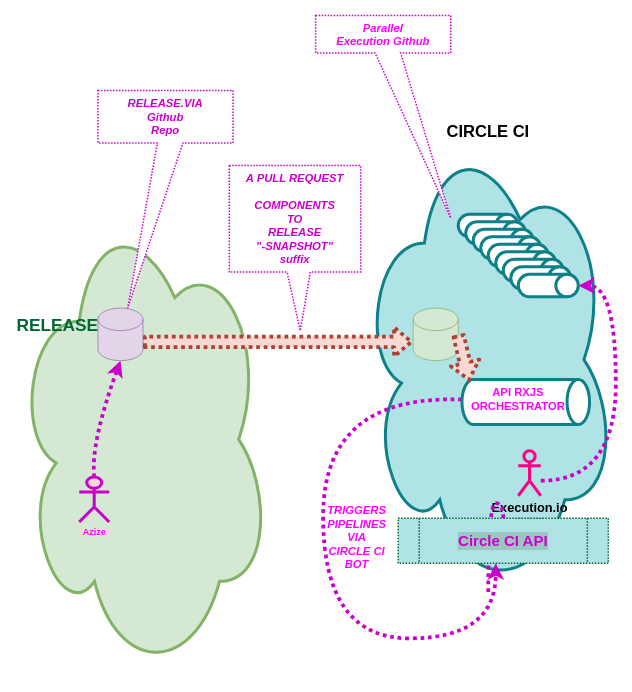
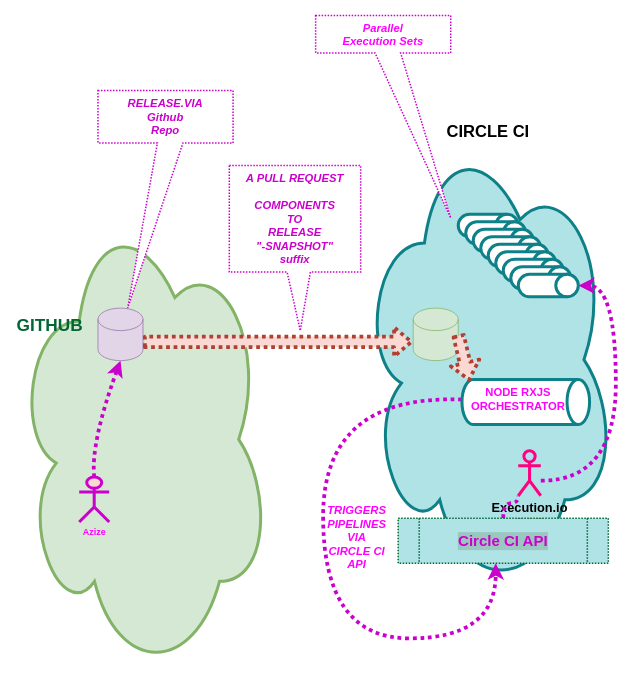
  <mxCell id="0" />
  <mxCell id="1" parent="0" />
  <mxCell id="2" value="&lt;div&gt;&lt;font size=&quot;1&quot;&gt;&lt;b style=&quot;font-size: 22px&quot;&gt;CIRCLE CI&lt;/b&gt;&lt;/font&gt;&lt;/div&gt;&lt;div&gt;&lt;font size=&quot;1&quot;&gt;&lt;b style=&quot;font-size: 22px&quot;&gt;&lt;br&gt;&lt;/b&gt;&lt;/font&gt;&lt;/div&gt;&lt;div&gt;&lt;font size=&quot;1&quot;&gt;&lt;b style=&quot;font-size: 22px&quot;&gt;&lt;br&gt;&lt;/b&gt;&lt;/font&gt;&lt;/div&gt;&lt;div&gt;&lt;font size=&quot;1&quot;&gt;&lt;b style=&quot;font-size: 22px&quot;&gt;&lt;br&gt;&lt;/b&gt;&lt;/font&gt;&lt;/div&gt;&lt;div&gt;&lt;font size=&quot;1&quot;&gt;&lt;b style=&quot;font-size: 22px&quot;&gt;&lt;br&gt;&lt;/b&gt;&lt;/font&gt;&lt;/div&gt;&lt;div&gt;&lt;font size=&quot;1&quot;&gt;&lt;b style=&quot;font-size: 22px&quot;&gt;&lt;br&gt;&lt;/b&gt;&lt;/font&gt;&lt;/div&gt;&lt;div&gt;&lt;font size=&quot;1&quot;&gt;&lt;b style=&quot;font-size: 22px&quot;&gt;&lt;br&gt;&lt;/b&gt;&lt;/font&gt;&lt;/div&gt;&lt;div&gt;&lt;font size=&quot;1&quot;&gt;&lt;b style=&quot;font-size: 22px&quot;&gt;&lt;br&gt;&lt;/b&gt;&lt;/font&gt;&lt;/div&gt;&lt;div&gt;&lt;font size=&quot;1&quot;&gt;&lt;b style=&quot;font-size: 22px&quot;&gt;&lt;br&gt;&lt;/b&gt;&lt;/font&gt;&lt;/div&gt;&lt;div&gt;&lt;font size=&quot;1&quot;&gt;&lt;b style=&quot;font-size: 22px&quot;&gt;&lt;br&gt;&lt;/b&gt;&lt;/font&gt;&lt;/div&gt;&lt;div&gt;&lt;font size=&quot;1&quot;&gt;&lt;b style=&quot;font-size: 22px&quot;&gt;&lt;br&gt;&lt;/b&gt;&lt;/font&gt;&lt;/div&gt;&lt;div&gt;&lt;font size=&quot;1&quot;&gt;&lt;b style=&quot;font-size: 22px&quot;&gt;&lt;br&gt;&lt;/b&gt;&lt;/font&gt;&lt;/div&gt;&lt;div&gt;&lt;font size=&quot;1&quot;&gt;&lt;b style=&quot;font-size: 22px&quot;&gt;&lt;br&gt;&lt;/b&gt;&lt;/font&gt;&lt;/div&gt;&lt;div&gt;&lt;font size=&quot;1&quot;&gt;&lt;b style=&quot;font-size: 22px&quot;&gt;&lt;br&gt;&lt;/b&gt;&lt;/font&gt;&lt;/div&gt;&lt;div&gt;&lt;font size=&quot;1&quot;&gt;&lt;b style=&quot;font-size: 22px&quot;&gt;&lt;br&gt;&lt;/b&gt;&lt;/font&gt;&lt;/div&gt;&lt;div&gt;&lt;font size=&quot;1&quot;&gt;&lt;b style=&quot;font-size: 22px&quot;&gt;&lt;br&gt;&lt;/b&gt;&lt;/font&gt;&lt;/div&gt;&lt;div&gt;&lt;font size=&quot;1&quot;&gt;&lt;b style=&quot;font-size: 22px&quot;&gt;&lt;br&gt;&lt;/b&gt;&lt;/font&gt;&lt;/div&gt;&lt;div&gt;&lt;font size=&quot;1&quot;&gt;&lt;b style=&quot;font-size: 22px&quot;&gt;&lt;br&gt;&lt;/b&gt;&lt;/font&gt;&lt;/div&gt;&lt;div&gt;&lt;font size=&quot;1&quot;&gt;&lt;b style=&quot;font-size: 22px&quot;&gt;&lt;br&gt;&lt;/b&gt;&lt;/font&gt;&lt;/div&gt;&lt;div&gt;&lt;font size=&quot;1&quot;&gt;&lt;b style=&quot;font-size: 22px&quot;&gt;&lt;br&gt;&lt;/b&gt;&lt;/font&gt;&lt;/div&gt;&lt;div&gt;&lt;font size=&quot;1&quot;&gt;&lt;b style=&quot;font-size: 22px&quot;&gt;&lt;br&gt;&lt;/b&gt;&lt;/font&gt;&lt;/div&gt;&lt;div&gt;&lt;font size=&quot;1&quot;&gt;&lt;b style=&quot;font-size: 22px&quot;&gt;&lt;br&gt;&lt;/b&gt;&lt;/font&gt;&lt;/div&gt;&lt;div&gt;&lt;font size=&quot;1&quot;&gt;&lt;b style=&quot;font-size: 22px&quot;&gt;&lt;br&gt;&lt;/b&gt;&lt;/font&gt;&lt;/div&gt;&lt;div&gt;&lt;font size=&quot;1&quot;&gt;&lt;b style=&quot;font-size: 22px&quot;&gt;&lt;br&gt;&lt;/b&gt;&lt;/font&gt;&lt;/div&gt;" style="ellipse;shape=cloud;whiteSpace=wrap;html=1;strokeColor=#0e8088;strokeWidth=4;fillColor=#b0e3e6;" vertex="1" parent="1"><mxGeometry x="480" y="167.5" width="340" height="622.5" as="geometry" /></mxCell>
- <mxCell id="3" value="&lt;div style=&quot;font-size: 23px&quot;&gt;&lt;font style=&quot;font-size: 23px&quot; color=&quot;#006633&quot;&gt;&lt;b&gt;RELEASE&lt;/b&gt;&lt;/font&gt;&lt;/div&gt;&lt;div style=&quot;font-size: 23px&quot;&gt;&lt;font style=&quot;font-size: 23px&quot; color=&quot;#006633&quot;&gt;&lt;b&gt;&lt;br&gt;&lt;/b&gt;&lt;/font&gt;&lt;/div&gt;&lt;div style=&quot;font-size: 23px&quot;&gt;&lt;font style=&quot;font-size: 23px&quot; color=&quot;#006633&quot;&gt;&lt;b&gt;&lt;br&gt;&lt;/b&gt;&lt;/font&gt;&lt;/div&gt;&lt;div style=&quot;font-size: 23px&quot;&gt;&lt;font style=&quot;font-size: 23px&quot; color=&quot;#006633&quot;&gt;&lt;b&gt;&lt;br&gt;&lt;/b&gt;&lt;/font&gt;&lt;/div&gt;&lt;div style=&quot;font-size: 23px&quot;&gt;&lt;font style=&quot;font-size: 23px&quot; color=&quot;#006633&quot;&gt;&lt;b&gt;&lt;br&gt;&lt;/b&gt;&lt;/font&gt;&lt;/div&gt;&lt;div style=&quot;font-size: 23px&quot;&gt;&lt;font style=&quot;font-size: 23px&quot; color=&quot;#006633&quot;&gt;&lt;b&gt;&lt;br&gt;&lt;/b&gt;&lt;/font&gt;&lt;/div&gt;&lt;div style=&quot;font-size: 23px&quot;&gt;&lt;font style=&quot;font-size: 23px&quot; color=&quot;#006633&quot;&gt;&lt;b&gt;&lt;br&gt;&lt;/b&gt;&lt;/font&gt;&lt;/div&gt;&lt;div style=&quot;font-size: 23px&quot;&gt;&lt;font style=&quot;font-size: 23px&quot; color=&quot;#006633&quot;&gt;&lt;b&gt;&lt;br&gt;&lt;/b&gt;&lt;/font&gt;&lt;/div&gt;&lt;div style=&quot;font-size: 23px&quot;&gt;&lt;font style=&quot;font-size: 23px&quot; color=&quot;#006633&quot;&gt;&lt;b&gt;&lt;br&gt;&lt;/b&gt;&lt;/font&gt;&lt;/div&gt;&lt;div style=&quot;font-size: 23px&quot;&gt;&lt;font style=&quot;font-size: 23px&quot; color=&quot;#006633&quot;&gt;&lt;b&gt;&lt;br&gt;&lt;/b&gt;&lt;/font&gt;&lt;/div&gt;&lt;div style=&quot;font-size: 23px&quot;&gt;&lt;font style=&quot;font-size: 23px&quot; color=&quot;#006633&quot;&gt;&lt;b&gt;&lt;br&gt;&lt;/b&gt;&lt;/font&gt;&lt;/div&gt;&lt;div style=&quot;font-size: 23px&quot;&gt;&lt;font style=&quot;font-size: 23px&quot; color=&quot;#006633&quot;&gt;&lt;b&gt;&lt;br&gt;&lt;/b&gt;&lt;/font&gt;&lt;/div&gt;" style="ellipse;shape=cloud;whiteSpace=wrap;html=1;strokeColor=#82b366;strokeWidth=4;fillColor=#d5e8d4;align=left;" vertex="1" parent="1"><mxGeometry x="20" y="270" width="340" height="630" as="geometry" /></mxCell>
+ <mxCell id="3" value="&lt;div style=&quot;font-size: 23px&quot;&gt;&lt;font style=&quot;font-size: 23px&quot; color=&quot;#006633&quot;&gt;&lt;b&gt;GITHUB&lt;/b&gt;&lt;/font&gt;&lt;/div&gt;&lt;div style=&quot;font-size: 23px&quot;&gt;&lt;font style=&quot;font-size: 23px&quot; color=&quot;#006633&quot;&gt;&lt;b&gt;&lt;br&gt;&lt;/b&gt;&lt;/font&gt;&lt;/div&gt;&lt;div style=&quot;font-size: 23px&quot;&gt;&lt;font style=&quot;font-size: 23px&quot; color=&quot;#006633&quot;&gt;&lt;b&gt;&lt;br&gt;&lt;/b&gt;&lt;/font&gt;&lt;/div&gt;&lt;div style=&quot;font-size: 23px&quot;&gt;&lt;font style=&quot;font-size: 23px&quot; color=&quot;#006633&quot;&gt;&lt;b&gt;&lt;br&gt;&lt;/b&gt;&lt;/font&gt;&lt;/div&gt;&lt;div style=&quot;font-size: 23px&quot;&gt;&lt;font style=&quot;font-size: 23px&quot; color=&quot;#006633&quot;&gt;&lt;b&gt;&lt;br&gt;&lt;/b&gt;&lt;/font&gt;&lt;/div&gt;&lt;div style=&quot;font-size: 23px&quot;&gt;&lt;font style=&quot;font-size: 23px&quot; color=&quot;#006633&quot;&gt;&lt;b&gt;&lt;br&gt;&lt;/b&gt;&lt;/font&gt;&lt;/div&gt;&lt;div style=&quot;font-size: 23px&quot;&gt;&lt;font style=&quot;font-size: 23px&quot; color=&quot;#006633&quot;&gt;&lt;b&gt;&lt;br&gt;&lt;/b&gt;&lt;/font&gt;&lt;/div&gt;&lt;div style=&quot;font-size: 23px&quot;&gt;&lt;font style=&quot;font-size: 23px&quot; color=&quot;#006633&quot;&gt;&lt;b&gt;&lt;br&gt;&lt;/b&gt;&lt;/font&gt;&lt;/div&gt;&lt;div style=&quot;font-size: 23px&quot;&gt;&lt;font style=&quot;font-size: 23px&quot; color=&quot;#006633&quot;&gt;&lt;b&gt;&lt;br&gt;&lt;/b&gt;&lt;/font&gt;&lt;/div&gt;&lt;div style=&quot;font-size: 23px&quot;&gt;&lt;font style=&quot;font-size: 23px&quot; color=&quot;#006633&quot;&gt;&lt;b&gt;&lt;br&gt;&lt;/b&gt;&lt;/font&gt;&lt;/div&gt;&lt;div style=&quot;font-size: 23px&quot;&gt;&lt;font style=&quot;font-size: 23px&quot; color=&quot;#006633&quot;&gt;&lt;b&gt;&lt;br&gt;&lt;/b&gt;&lt;/font&gt;&lt;/div&gt;&lt;div style=&quot;font-size: 23px&quot;&gt;&lt;font style=&quot;font-size: 23px&quot; color=&quot;#006633&quot;&gt;&lt;b&gt;&lt;br&gt;&lt;/b&gt;&lt;/font&gt;&lt;/div&gt;" style="ellipse;shape=cloud;whiteSpace=wrap;html=1;strokeColor=#82b366;strokeWidth=4;fillColor=#d5e8d4;align=left;" vertex="1" parent="1"><mxGeometry x="20" y="270" width="340" height="630" as="geometry" /></mxCell>
  <mxCell id="4" value="" style="shape=cylinder3;whiteSpace=wrap;html=1;boundedLbl=1;backgroundOutline=1;size=15;fillColor=#e1d5e7;strokeColor=#9673a6;" vertex="1" parent="1"><mxGeometry x="130" y="410" width="60" height="70" as="geometry" /></mxCell>
  <mxCell id="5" value="&lt;font&gt;&lt;b&gt;Azize&lt;/b&gt;&lt;/font&gt;" style="shape=umlActor;verticalLabelPosition=bottom;verticalAlign=top;html=1;outlineConnect=0;strokeWidth=4;fillColor=#fad9d5;fontColor=#FF00FF;strokeColor=#CC00CC;" vertex="1" parent="1"><mxGeometry x="105" y="635" width="40" height="60" as="geometry" /></mxCell>
  <mxCell id="6" value="" style="curved=1;endArrow=classic;html=1;strokeWidth=5;dashed=1;dashPattern=1 1;fillColor=#fad9d5;entryX=0.5;entryY=1;entryDx=0;entryDy=0;entryPerimeter=0;exitX=0.5;exitY=0;exitDx=0;exitDy=0;exitPerimeter=0;strokeColor=#CC00CC;" edge="1" parent="1" source="5" target="4"><mxGeometry width="50" height="50" relative="1" as="geometry"><mxPoint x="149" y="680" as="sourcePoint" /><mxPoint x="234.737" y="510" as="targetPoint" /><Array as="points"><mxPoint x="120" y="590" /></Array></mxGeometry></mxCell>
  <mxCell id="7" value="" style="shape=flexArrow;endArrow=classic;html=1;dashed=1;dashPattern=1 1;strokeWidth=5;strokeColor=#ae4132;exitX=1;exitY=0;exitDx=0;exitDy=45;exitPerimeter=0;fillColor=#fad9d5;entryX=0;entryY=0;entryDx=0;entryDy=45;entryPerimeter=0;" edge="1" parent="1" source="4" target="12"><mxGeometry width="50" height="50" relative="1" as="geometry"><mxPoint x="190" y="470" as="sourcePoint" /><mxPoint x="570" y="510" as="targetPoint" /><Array as="points" /></mxGeometry></mxCell>
  <mxCell id="8" style="edgeStyle=orthogonalEdgeStyle;rounded=0;orthogonalLoop=1;jettySize=auto;html=1;strokeColor=#CC00CC;strokeWidth=5;fontSize=15;fontColor=#FF00FF;curved=1;dashed=1;dashPattern=1 1;" edge="1" parent="1" source="9" target="19"><mxGeometry relative="1" as="geometry"><Array as="points"><mxPoint x="430" y="525" /><mxPoint x="430" y="850" /><mxPoint x="660" y="850" /></Array></mxGeometry></mxCell>
  <mxCell id="9" value="" style="shape=cylinder3;whiteSpace=wrap;html=1;boundedLbl=1;backgroundOutline=1;size=15;strokeColor=#0E8088;strokeWidth=4;rotation=90;" vertex="1" parent="1"><mxGeometry x="670" y="450" width="60" height="170" as="geometry" /></mxCell>
  <mxCell id="10" value="" style="shape=cylinder3;whiteSpace=wrap;html=1;boundedLbl=1;backgroundOutline=1;size=15;strokeColor=#0E8088;strokeWidth=4;rotation=90;" vertex="1" parent="1"><mxGeometry x="635" y="260" width="30" height="80" as="geometry" /></mxCell>
- <mxCell id="11" value="&lt;font color=&quot;#FF00FF&quot;&gt;&lt;i&gt;&lt;b&gt;Parallel&lt;br&gt;Execution Github&lt;/b&gt;&lt;/i&gt;&lt;/font&gt;" style="shape=callout;whiteSpace=wrap;html=1;perimeter=calloutPerimeter;strokeWidth=2;align=center;position2=1;base=34;size=220;position=0.44;dashed=1;dashPattern=1 1;strokeColor=#CC00CC;fontSize=15;" vertex="1" parent="1"><mxGeometry x="420" y="20" width="180" height="270" as="geometry" /></mxCell>
+ <mxCell id="11" value="&lt;font color=&quot;#FF00FF&quot;&gt;&lt;i&gt;&lt;b&gt;Parallel&lt;br&gt;Execution Sets&lt;/b&gt;&lt;/i&gt;&lt;/font&gt;" style="shape=callout;whiteSpace=wrap;html=1;perimeter=calloutPerimeter;strokeWidth=2;align=center;position2=1;base=34;size=220;position=0.44;dashed=1;dashPattern=1 1;strokeColor=#CC00CC;fontSize=15;" vertex="1" parent="1"><mxGeometry x="420" y="20" width="180" height="270" as="geometry" /></mxCell>
  <mxCell id="12" value="" style="shape=cylinder3;whiteSpace=wrap;html=1;boundedLbl=1;backgroundOutline=1;size=15;fillColor=#d5e8d4;strokeColor=#82b366;" vertex="1" parent="1"><mxGeometry x="550" y="410" width="60" height="70" as="geometry" /></mxCell>
  <mxCell id="13" value="" style="shape=flexArrow;endArrow=classic;html=1;dashed=1;dashPattern=1 1;strokeWidth=5;strokeColor=#ae4132;exitX=1;exitY=0.5;exitDx=0;exitDy=0;exitPerimeter=0;fillColor=#fad9d5;entryX=0.048;entryY=0.941;entryDx=0;entryDy=0;entryPerimeter=0;" edge="1" parent="1" source="12" target="9"><mxGeometry width="50" height="50" relative="1" as="geometry"><mxPoint x="600" y="480" as="sourcePoint" /><mxPoint x="980" y="535" as="targetPoint" /></mxGeometry></mxCell>
  <mxCell id="14" value="&lt;div&gt;A PULL REQUEST &lt;br&gt;&lt;/div&gt;&lt;div&gt;&lt;br&gt;&lt;/div&gt;&lt;div&gt;COMPONENTS &lt;br&gt;&lt;/div&gt;&lt;div&gt;TO&lt;/div&gt;&lt;div&gt; RELEASE&lt;br&gt;&quot;-SNAPSHOT&quot; &lt;br&gt;suffix&lt;br&gt;&lt;/div&gt;" style="shape=callout;whiteSpace=wrap;html=1;perimeter=calloutPerimeter;strokeWidth=2;align=center;position2=0.54;base=31;size=78;position=0.44;dashed=1;dashPattern=1 1;strokeColor=#CC00CC;fontSize=15;fontStyle=3;fontColor=#CC00CC;" vertex="1" parent="1"><mxGeometry x="305" y="220" width="175" height="220" as="geometry" /></mxCell>
  <mxCell id="15" value="&lt;div&gt;RELEASE.VIA&lt;br&gt; Github&lt;/div&gt;&lt;div&gt;Repo&lt;br&gt;&lt;/div&gt;" style="shape=callout;whiteSpace=wrap;html=1;perimeter=calloutPerimeter;strokeWidth=2;align=center;position2=0.22;base=34;size=220;position=0.44;dashed=1;dashPattern=1 1;strokeColor=#CC00CC;fontSize=15;fontStyle=3;fontColor=#CC00CC;" vertex="1" parent="1"><mxGeometry x="130" y="120" width="180" height="290" as="geometry" /></mxCell>
  <mxCell id="16" style="edgeStyle=orthogonalEdgeStyle;curved=1;rounded=0;orthogonalLoop=1;jettySize=auto;html=1;entryX=0.5;entryY=0;entryDx=0;entryDy=0;entryPerimeter=0;dashed=1;dashPattern=1 1;strokeColor=#CC00CC;strokeWidth=5;fontSize=15;fontColor=#FF00FF;" edge="1" parent="1" source="17" target="27"><mxGeometry relative="1" as="geometry"><Array as="points"><mxPoint x="705" y="640" /><mxPoint x="820" y="640" /><mxPoint x="820" y="380" /></Array></mxGeometry></mxCell>
  <mxCell id="17" value="&lt;div&gt;&lt;font style=&quot;font-size: 17px&quot;&gt;Execution.io &lt;br&gt;&lt;/font&gt;&lt;/div&gt;&lt;div&gt;&lt;font style=&quot;font-size: 17px&quot;&gt;BOT&lt;/font&gt;&lt;/div&gt;" style="shape=umlActor;verticalLabelPosition=bottom;verticalAlign=top;html=1;outlineConnect=0;strokeWidth=4;fillColor=#b1ddf0;fontStyle=1;strokeColor=#FF0080;" vertex="1" parent="1"><mxGeometry x="690" y="600" width="30" height="60" as="geometry" /></mxCell>
- <mxCell id="18" style="edgeStyle=orthogonalEdgeStyle;curved=1;rounded=0;orthogonalLoop=1;jettySize=auto;html=1;dashed=1;dashPattern=1 1;strokeColor=#CC00CC;strokeWidth=5;fontSize=15;fontColor=#FF00FF;endArrow=none;endFill=0;" edge="1" parent="1" source="19" target="2"><mxGeometry relative="1" as="geometry" /></mxCell>
+ <mxCell id="18" style="edgeStyle=orthogonalEdgeStyle;curved=1;rounded=0;orthogonalLoop=1;jettySize=auto;html=1;entryX=0;entryY=1;entryDx=0;entryDy=0;entryPerimeter=0;dashed=1;dashPattern=1 1;strokeColor=#CC00CC;strokeWidth=5;fontSize=15;fontColor=#FF00FF;endArrow=none;endFill=0;" edge="1" parent="1" source="19" target="17"><mxGeometry relative="1" as="geometry" /></mxCell>
  <mxCell id="19" value="&lt;font style=&quot;font-size: 20px&quot;&gt;&lt;b&gt;Circle CI API&lt;/b&gt;&lt;/font&gt;" style="shape=process;whiteSpace=wrap;html=1;backgroundOutline=1;dashed=1;dashPattern=1 1;strokeWidth=2;fontSize=15;align=center;labelBackgroundColor=#9AC7BF;strokeColor=#006633;fillColor=#B0E3E6;fontColor=#CC00CC;" vertex="1" parent="1"><mxGeometry x="530" y="690" width="280" height="60" as="geometry" /></mxCell>
  <mxCell id="20" value="" style="shape=cylinder3;whiteSpace=wrap;html=1;boundedLbl=1;backgroundOutline=1;size=15;strokeColor=#0E8088;strokeWidth=4;rotation=90;" vertex="1" parent="1"><mxGeometry x="645" y="270" width="30" height="80" as="geometry" /></mxCell>
  <mxCell id="21" value="" style="shape=cylinder3;whiteSpace=wrap;html=1;boundedLbl=1;backgroundOutline=1;size=15;strokeColor=#0E8088;strokeWidth=4;rotation=90;" vertex="1" parent="1"><mxGeometry x="655" y="280" width="30" height="80" as="geometry" /></mxCell>
  <mxCell id="22" value="" style="shape=cylinder3;whiteSpace=wrap;html=1;boundedLbl=1;backgroundOutline=1;size=15;strokeColor=#0E8088;strokeWidth=4;rotation=90;" vertex="1" parent="1"><mxGeometry x="665" y="290" width="30" height="80" as="geometry" /></mxCell>
  <mxCell id="23" value="" style="shape=cylinder3;whiteSpace=wrap;html=1;boundedLbl=1;backgroundOutline=1;size=15;strokeColor=#0E8088;strokeWidth=4;rotation=90;" vertex="1" parent="1"><mxGeometry x="675" y="300" width="30" height="80" as="geometry" /></mxCell>
  <mxCell id="24" value="" style="shape=cylinder3;whiteSpace=wrap;html=1;boundedLbl=1;backgroundOutline=1;size=15;strokeColor=#0E8088;strokeWidth=4;rotation=90;" vertex="1" parent="1"><mxGeometry x="685" y="310" width="30" height="80" as="geometry" /></mxCell>
  <mxCell id="25" value="" style="shape=cylinder3;whiteSpace=wrap;html=1;boundedLbl=1;backgroundOutline=1;size=15;strokeColor=#0E8088;strokeWidth=4;rotation=90;" vertex="1" parent="1"><mxGeometry x="695" y="320" width="30" height="80" as="geometry" /></mxCell>
  <mxCell id="26" value="" style="shape=cylinder3;whiteSpace=wrap;html=1;boundedLbl=1;backgroundOutline=1;size=15;strokeColor=#0E8088;strokeWidth=4;rotation=90;" vertex="1" parent="1"><mxGeometry x="705" y="330" width="30" height="80" as="geometry" /></mxCell>
  <mxCell id="27" value="" style="shape=cylinder3;whiteSpace=wrap;html=1;boundedLbl=1;backgroundOutline=1;size=15;strokeColor=#0E8088;strokeWidth=4;rotation=90;" vertex="1" parent="1"><mxGeometry x="715" y="340" width="30" height="80" as="geometry" /></mxCell>
- <mxCell id="28" value="API RXJS&lt;br&gt;ORCHESTRATOR" style="text;html=1;strokeColor=none;fillColor=none;align=center;verticalAlign=middle;whiteSpace=wrap;rounded=0;dashed=1;dashPattern=1 1;labelBackgroundColor=none;fontSize=15;fontColor=#FF00FF;fontStyle=1" vertex="1" parent="1"><mxGeometry x="635" y="523" width="110" height="15" as="geometry" /></mxCell>
- <mxCell id="29" value="TRIGGERS&lt;br&gt;PIPELINES&lt;br&gt;VIA &lt;br&gt;CIRCLE CI BOT" style="text;html=1;strokeColor=none;fillColor=none;align=center;verticalAlign=middle;whiteSpace=wrap;rounded=0;dashed=1;dashPattern=1 1;labelBackgroundColor=none;fontSize=15;fontStyle=3;fontColor=#FF00FF;" vertex="1" parent="1"><mxGeometry x="435" y="670" width="80" height="90" as="geometry" /></mxCell>
+ <mxCell id="28" value="NODE RXJS&lt;br&gt;ORCHESTRATOR" style="text;html=1;strokeColor=none;fillColor=none;align=center;verticalAlign=middle;whiteSpace=wrap;rounded=0;dashed=1;dashPattern=1 1;labelBackgroundColor=none;fontSize=15;fontColor=#FF00FF;fontStyle=1" vertex="1" parent="1"><mxGeometry x="635" y="523" width="110" height="15" as="geometry" /></mxCell>
+ <mxCell id="29" value="TRIGGERS&lt;br&gt;PIPELINES&lt;br&gt;VIA &lt;br&gt;CIRCLE CI API" style="text;html=1;strokeColor=none;fillColor=none;align=center;verticalAlign=middle;whiteSpace=wrap;rounded=0;dashed=1;dashPattern=1 1;labelBackgroundColor=none;fontSize=15;fontStyle=3;fontColor=#FF00FF;" vertex="1" parent="1"><mxGeometry x="435" y="670" width="80" height="90" as="geometry" /></mxCell>
